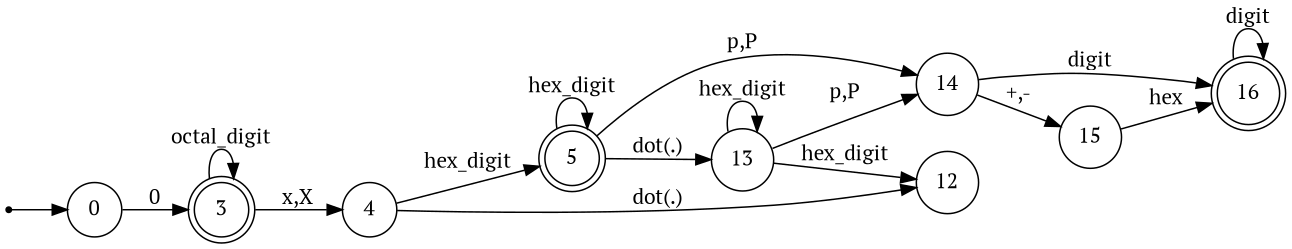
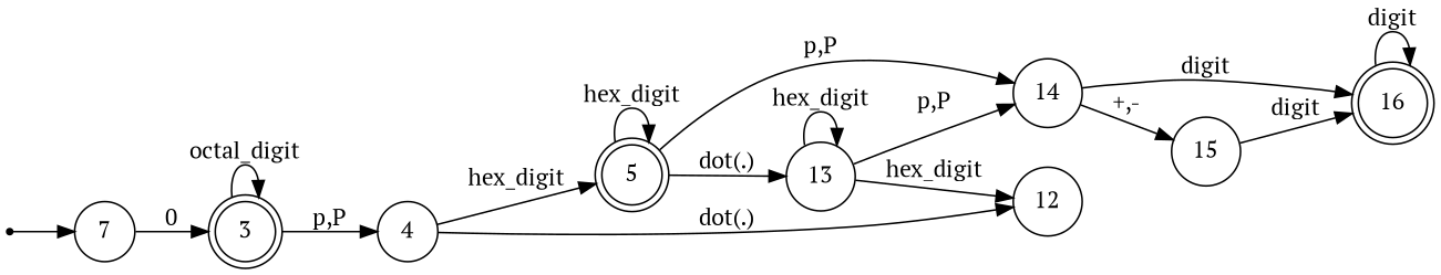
  digraph {
    fontname="PT Serif"
    rankdir=LR
    node [fontname="PT Serif" shape=circle]
    edge [fontname="PT Serif"]
    s [shape=point]
-   0
+   0 [label=7]
    3 [shape=doublecircle]
    4
    5 [shape=doublecircle]
    12
    13
    14
    16 [shape=doublecircle]
    15
    s -> 0
    0 -> 3 [label=0]
    3 -> 3 [label=octal_digit]
-   3 -> 4 [label="x,X"]
+   3 -> 4 [label="p,P"]
    4 -> 5 [label=hex_digit]
    4 -> 12 [label="dot(.)"]
    5 -> 5 [label=hex_digit]
    5 -> 13 [label="dot(.)"]
    5 -> 14 [label="p,P"]
    13 -> 12 [label=hex_digit]
    13 -> 13 [label=hex_digit]
    13 -> 14 [label="p,P"]
    14 -> 16 [label=digit]
    14 -> 15 [label="+,-"]
    16 -> 16 [label=digit]
-   15 -> 16 [label=hex]
+   15 -> 16 [label=digit]
  }
